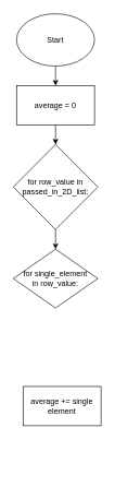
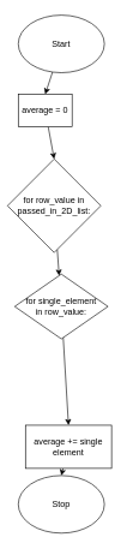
  <mxCell id="0" />
  <mxCell id="1" parent="0" />
+ <mxCell id="2" value="Stop" style="ellipse;whiteSpace=wrap;html=1;" parent="1" vertex="1"><mxGeometry x="25" y="660" width="120" height="80" as="geometry" /></mxCell>
  <mxCell id="3" style="edgeStyle=none;html=1;entryX=0.5;entryY=0;entryDx=0;entryDy=0;" parent="1" source="4" target="10" edge="1"><mxGeometry relative="1" as="geometry" /></mxCell>
  <mxCell id="4" value="Start" style="ellipse;whiteSpace=wrap;html=1;" parent="1" vertex="1"><mxGeometry x="25" y="20" width="120" height="80" as="geometry" /></mxCell>
  <mxCell id="5" style="edgeStyle=none;html=1;" parent="1" source="6" target="8" edge="1"><mxGeometry relative="1" as="geometry" /></mxCell>
- <mxCell id="6" value="for&amp;nbsp;row_value in passed_in_2D_list:" style="rhombus;whiteSpace=wrap;html=1;" parent="1" vertex="1"><mxGeometry x="20" y="220" width="130" height="130" as="geometry" /></mxCell>
+ <mxCell id="6" value="for&amp;nbsp;row_value in passed_in_2D_list:" style="rhombus;whiteSpace=wrap;html=1;" parent="1" vertex="1"><mxGeometry x="10" y="220" width="130" height="130" as="geometry" /></mxCell>
+ <mxCell id="7" style="edgeStyle=none;html=1;entryX=0.5;entryY=0;entryDx=0;entryDy=0;" parent="1" source="8" target="12" edge="1"><mxGeometry relative="1" as="geometry" /></mxCell>
  <mxCell id="8" value="for single_element&lt;br&gt;in row_value:" style="rhombus;whiteSpace=wrap;html=1;" parent="1" vertex="1"><mxGeometry x="20" y="380" width="130" height="90" as="geometry" /></mxCell>
  <mxCell id="9" style="edgeStyle=none;html=1;entryX=0.5;entryY=0;entryDx=0;entryDy=0;" parent="1" source="10" target="6" edge="1"><mxGeometry relative="1" as="geometry" /></mxCell>
- <mxCell id="10" value="average = 0" style="rounded=0;whiteSpace=wrap;html=1;" parent="1" vertex="1"><mxGeometry x="25" y="130" width="120" height="60" as="geometry" /></mxCell>
+ <mxCell id="10" value="average = 0" style="rounded=0;whiteSpace=wrap;html=1;" parent="1" vertex="1"><mxGeometry x="25" y="130" width="75" height="45" as="geometry" /></mxCell>
+ <mxCell id="11" style="edgeStyle=none;html=1;entryX=0.5;entryY=0;entryDx=0;entryDy=0;" parent="1" source="12" target="2" edge="1"><mxGeometry relative="1" as="geometry" /></mxCell>
  <mxCell id="12" value="average += single element" style="rounded=0;whiteSpace=wrap;html=1;" parent="1" vertex="1"><mxGeometry x="35" y="590" width="120" height="60" as="geometry" /></mxCell>
